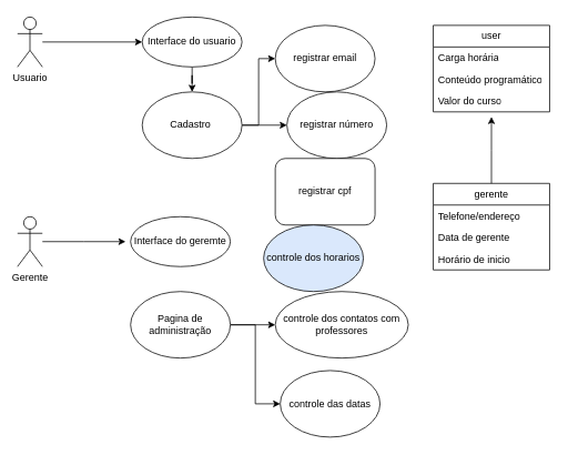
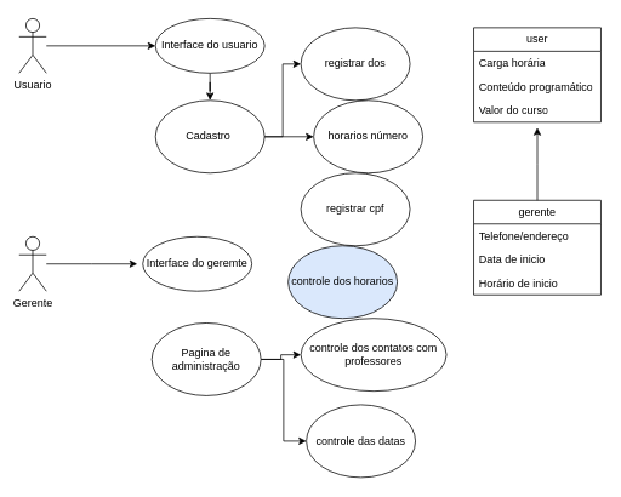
  <mxCell id="0" />
  <mxCell id="1" parent="0" />
  <mxCell id="2" style="edgeStyle=orthogonalEdgeStyle;rounded=0;orthogonalLoop=1;jettySize=auto;html=1;entryX=0;entryY=0.5;entryDx=0;entryDy=0;" edge="1" parent="1" source="3" target="16"><mxGeometry relative="1" as="geometry" /></mxCell>
  <mxCell id="3" value="Usuario&lt;br&gt;" style="shape=umlActor;verticalLabelPosition=bottom;verticalAlign=top;html=1;" vertex="1" parent="1"><mxGeometry x="20" y="20" width="30" height="60" as="geometry" /></mxCell>
  <mxCell id="4" value="user" style="swimlane;fontStyle=0;childLayout=stackLayout;horizontal=1;startSize=26;fillColor=none;horizontalStack=0;resizeParent=1;resizeParentMax=0;resizeLast=0;collapsible=1;marginBottom=0;whiteSpace=wrap;html=1;" vertex="1" parent="1"><mxGeometry x="520" y="30" width="140" height="104" as="geometry" /></mxCell>
  <mxCell id="5" value="Carga horária" style="text;strokeColor=none;fillColor=none;align=left;verticalAlign=top;spacingLeft=4;spacingRight=4;overflow=hidden;rotatable=0;points=[[0,0.5],[1,0.5]];portConstraint=eastwest;whiteSpace=wrap;html=1;" vertex="1" parent="4"><mxGeometry y="26" width="140" height="26" as="geometry" /></mxCell>
  <mxCell id="6" value="Conteúdo programático" style="text;strokeColor=none;fillColor=none;align=left;verticalAlign=top;spacingLeft=4;spacingRight=4;overflow=hidden;rotatable=0;points=[[0,0.5],[1,0.5]];portConstraint=eastwest;whiteSpace=wrap;html=1;" vertex="1" parent="4"><mxGeometry y="52" width="140" height="26" as="geometry" /></mxCell>
  <mxCell id="7" value="Valor do curso" style="text;strokeColor=none;fillColor=none;align=left;verticalAlign=top;spacingLeft=4;spacingRight=4;overflow=hidden;rotatable=0;points=[[0,0.5],[1,0.5]];portConstraint=eastwest;whiteSpace=wrap;html=1;" vertex="1" parent="4"><mxGeometry y="78" width="140" height="26" as="geometry" /></mxCell>
  <mxCell id="8" style="edgeStyle=orthogonalEdgeStyle;rounded=0;orthogonalLoop=1;jettySize=auto;html=1;" edge="1" parent="1" source="9"><mxGeometry relative="1" as="geometry"><mxPoint x="590" y="140" as="targetPoint" /></mxGeometry></mxCell>
  <mxCell id="9" value="gerente" style="swimlane;fontStyle=0;childLayout=stackLayout;horizontal=1;startSize=26;fillColor=none;horizontalStack=0;resizeParent=1;resizeParentMax=0;resizeLast=0;collapsible=1;marginBottom=0;whiteSpace=wrap;html=1;" vertex="1" parent="1"><mxGeometry x="520" y="220" width="140" height="104" as="geometry" /></mxCell>
  <mxCell id="10" value="Telefone/endereço" style="text;strokeColor=none;fillColor=none;align=left;verticalAlign=top;spacingLeft=4;spacingRight=4;overflow=hidden;rotatable=0;points=[[0,0.5],[1,0.5]];portConstraint=eastwest;whiteSpace=wrap;html=1;" vertex="1" parent="9"><mxGeometry y="26" width="140" height="26" as="geometry" /></mxCell>
- <mxCell id="11" value="Data de gerente&amp;nbsp;" style="text;strokeColor=none;fillColor=none;align=left;verticalAlign=top;spacingLeft=4;spacingRight=4;overflow=hidden;rotatable=0;points=[[0,0.5],[1,0.5]];portConstraint=eastwest;whiteSpace=wrap;html=1;" vertex="1" parent="9"><mxGeometry y="52" width="140" height="26" as="geometry" /></mxCell>
+ <mxCell id="11" value="Data de inicio&amp;nbsp;" style="text;strokeColor=none;fillColor=none;align=left;verticalAlign=top;spacingLeft=4;spacingRight=4;overflow=hidden;rotatable=0;points=[[0,0.5],[1,0.5]];portConstraint=eastwest;whiteSpace=wrap;html=1;" vertex="1" parent="9"><mxGeometry y="52" width="140" height="26" as="geometry" /></mxCell>
  <mxCell id="12" value="Horário de inicio" style="text;strokeColor=none;fillColor=none;align=left;verticalAlign=top;spacingLeft=4;spacingRight=4;overflow=hidden;rotatable=0;points=[[0,0.5],[1,0.5]];portConstraint=eastwest;whiteSpace=wrap;html=1;" vertex="1" parent="9"><mxGeometry y="78" width="140" height="26" as="geometry" /></mxCell>
  <mxCell id="13" style="edgeStyle=orthogonalEdgeStyle;rounded=0;orthogonalLoop=1;jettySize=auto;html=1;" edge="1" parent="1" source="14"><mxGeometry relative="1" as="geometry"><mxPoint x="150" y="290" as="targetPoint" /></mxGeometry></mxCell>
  <mxCell id="14" value="Gerente" style="shape=umlActor;verticalLabelPosition=bottom;verticalAlign=top;html=1;" vertex="1" parent="1"><mxGeometry x="20" y="260" width="30" height="60" as="geometry" /></mxCell>
  <mxCell id="15" style="edgeStyle=orthogonalEdgeStyle;rounded=0;orthogonalLoop=1;jettySize=auto;html=1;" edge="1" parent="1" source="16" target="19"><mxGeometry relative="1" as="geometry" /></mxCell>
  <mxCell id="16" value="Interface do usuario" style="ellipse;whiteSpace=wrap;html=1;" vertex="1" parent="1"><mxGeometry x="170" y="20" width="120" height="60" as="geometry" /></mxCell>
  <mxCell id="17" style="edgeStyle=orthogonalEdgeStyle;rounded=0;orthogonalLoop=1;jettySize=auto;html=1;entryX=0;entryY=0.5;entryDx=0;entryDy=0;" edge="1" parent="1" source="19" target="20"><mxGeometry relative="1" as="geometry" /></mxCell>
  <mxCell id="18" style="edgeStyle=orthogonalEdgeStyle;rounded=0;orthogonalLoop=1;jettySize=auto;html=1;" edge="1" parent="1" source="19" target="21"><mxGeometry relative="1" as="geometry" /></mxCell>
  <mxCell id="19" value="Cadastro&amp;nbsp;" style="ellipse;whiteSpace=wrap;html=1;" vertex="1" parent="1"><mxGeometry x="170" y="110" width="120" height="80" as="geometry" /></mxCell>
- <mxCell id="20" value="registrar email" style="ellipse;whiteSpace=wrap;html=1;" vertex="1" parent="1"><mxGeometry x="330" y="30" width="120" height="80" as="geometry" /></mxCell>
- <mxCell id="21" value="registrar número" style="ellipse;whiteSpace=wrap;html=1;" vertex="1" parent="1"><mxGeometry x="344" y="110" width="120" height="80" as="geometry" /></mxCell>
- <mxCell id="22" value="registrar cpf" style="whiteSpace=wrap;html=1;rounded=1;" vertex="1" parent="1"><mxGeometry x="330" y="190" width="120" height="80" as="geometry" /></mxCell>
+ <mxCell id="20" value="registrar dos" style="ellipse;whiteSpace=wrap;html=1;" vertex="1" parent="1"><mxGeometry x="330" y="30" width="120" height="80" as="geometry" /></mxCell>
+ <mxCell id="21" value="horarios número" style="ellipse;whiteSpace=wrap;html=1;" vertex="1" parent="1"><mxGeometry x="344" y="110" width="120" height="80" as="geometry" /></mxCell>
+ <mxCell id="22" value="registrar cpf" style="ellipse;whiteSpace=wrap;html=1;" vertex="1" parent="1"><mxGeometry x="330" y="190" width="120" height="80" as="geometry" /></mxCell>
  <mxCell id="23" value="Interface do geremte" style="ellipse;whiteSpace=wrap;html=1;" vertex="1" parent="1"><mxGeometry x="156" y="260" width="120" height="60" as="geometry" /></mxCell>
  <mxCell id="24" style="edgeStyle=orthogonalEdgeStyle;rounded=0;orthogonalLoop=1;jettySize=auto;html=1;" edge="1" parent="1" source="26" target="28"><mxGeometry relative="1" as="geometry" /></mxCell>
  <mxCell id="25" style="edgeStyle=orthogonalEdgeStyle;rounded=0;orthogonalLoop=1;jettySize=auto;html=1;entryX=0;entryY=0.5;entryDx=0;entryDy=0;" edge="1" parent="1" source="26" target="29"><mxGeometry relative="1" as="geometry" /></mxCell>
- <mxCell id="26" value="Pagina de administração" style="ellipse;whiteSpace=wrap;html=1;" vertex="1" parent="1"><mxGeometry x="156" y="350" width="120" height="80" as="geometry" /></mxCell>
+ <mxCell id="26" value="Pagina de administração" style="ellipse;whiteSpace=wrap;html=1;" vertex="1" parent="1"><mxGeometry x="166" y="355" width="120" height="80" as="geometry" /></mxCell>
  <mxCell id="27" value="controle dos horarios" style="ellipse;whiteSpace=wrap;html=1;fillColor=#dae8fc;" vertex="1" parent="1"><mxGeometry x="316" y="270" width="120" height="80" as="geometry" /></mxCell>
  <mxCell id="28" value="controle dos contatos com professores" style="ellipse;whiteSpace=wrap;html=1;" vertex="1" parent="1"><mxGeometry x="330" y="350" width="160" height="80" as="geometry" /></mxCell>
  <mxCell id="29" value="controle das datas" style="ellipse;whiteSpace=wrap;html=1;" vertex="1" parent="1"><mxGeometry x="336" y="445" width="120" height="80" as="geometry" /></mxCell>
